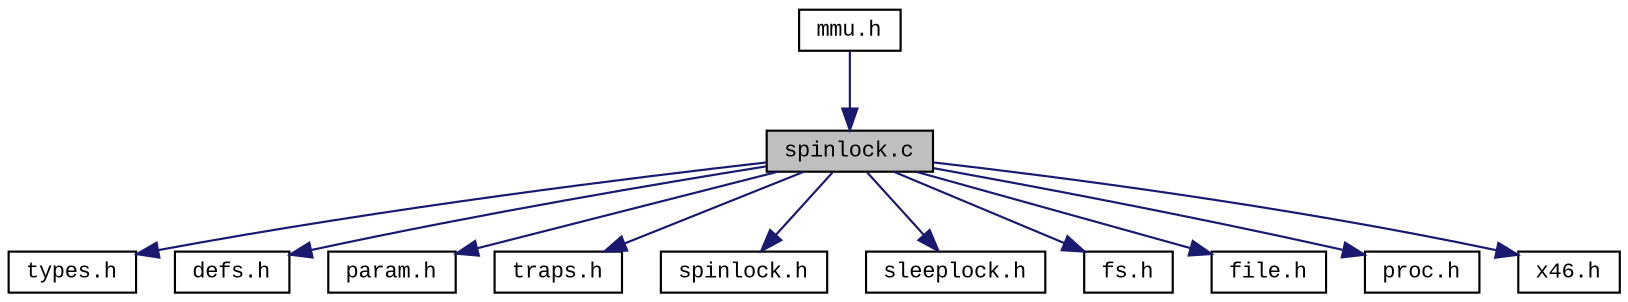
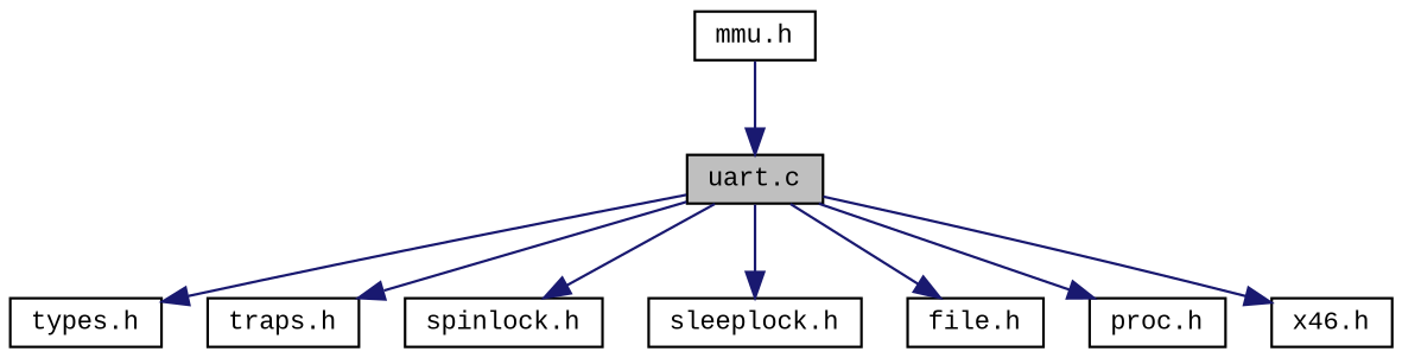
  digraph {
    fontname="Liberation Mono"
    node [color=black fillcolor=white fontname="Liberation Mono" fontsize=10 shape=record style=filled]
    edge [color=midnightblue fontname="Liberation Mono" fontsize=10 labelfontname=Helvetica labelfontsize=10 style=solid]
-   n1 [fillcolor=grey75 fontcolor=black height=0.2 label="spinlock.c" width=0.4]
+   n1 [fillcolor=grey75 fontcolor=black height=0.2 label="uart.c" width=0.4]
    n2 [height=0.2 label="types.h" width=0.4]
-   n3 [height=0.2 label="defs.h" width=0.4]
-   n4 [height=0.2 label="param.h" width=0.4]
    n5 [height=0.2 label="traps.h" width=0.4]
    n6 [height=0.2 label="spinlock.h" width=0.4]
    n7 [height=0.2 label="sleeplock.h" width=0.4]
-   n8 [height=0.2 label="fs.h" width=0.4]
    n9 [height=0.2 label="file.h" width=0.4]
    n10 [height=0.2 label="proc.h" width=0.4]
    n11 [height=0.2 label="x46.h" width=0.4]
    n12 [height=0.2 label="mmu.h" width=0.4]
    n1 -> n2
-   n1 -> n3
-   n1 -> n4
    n1 -> n5
    n1 -> n6
    n1 -> n7
-   n1 -> n8
    n1 -> n9
    n1 -> n10
    n1 -> n11
    n12 -> n1
  }
